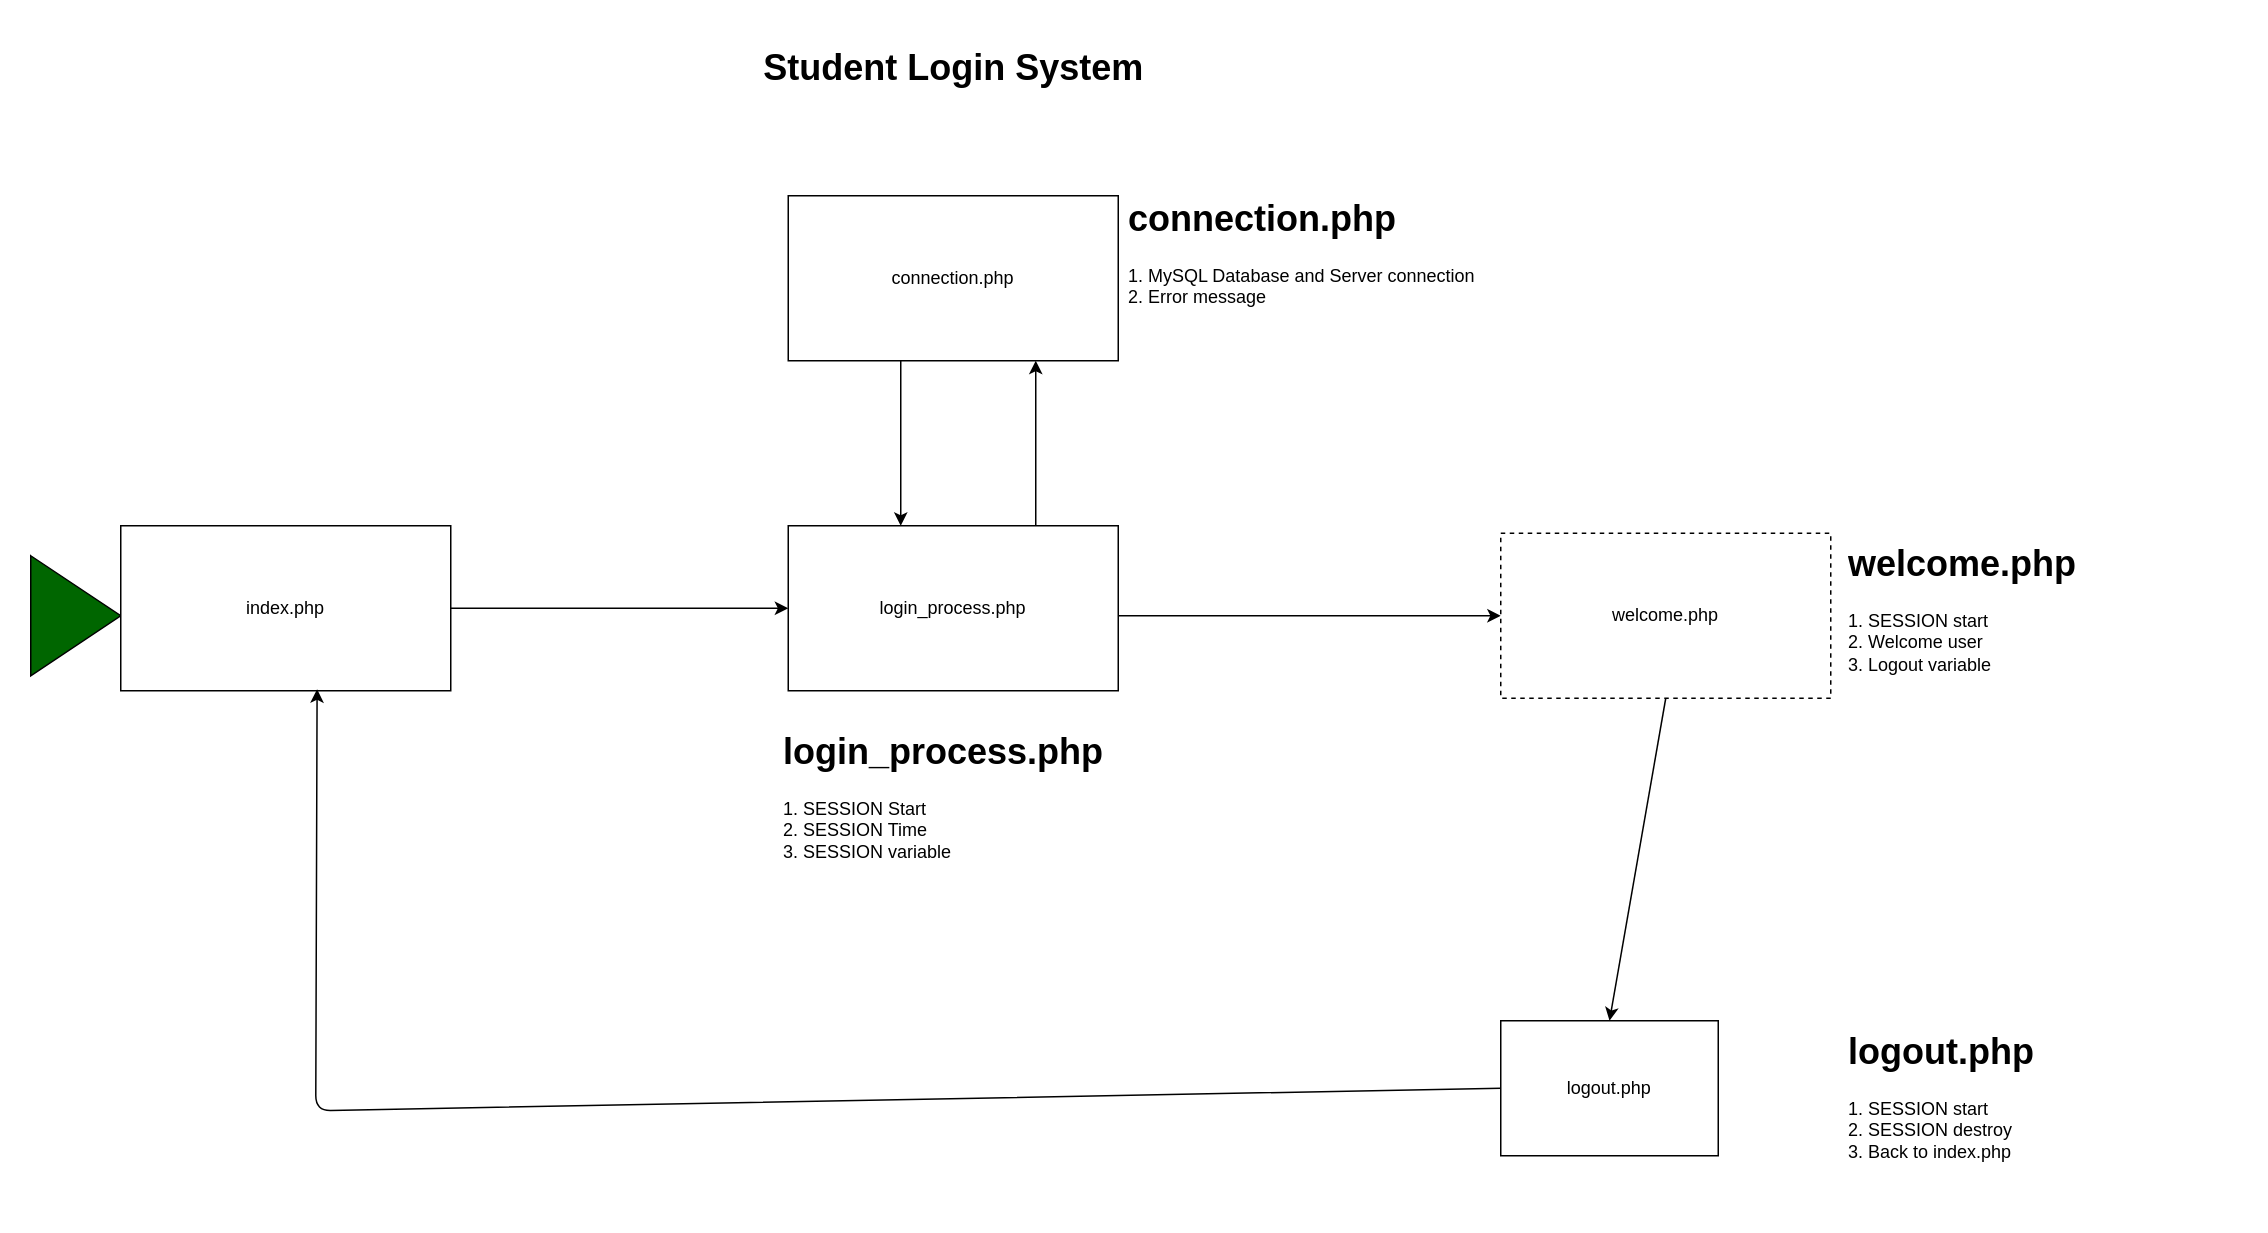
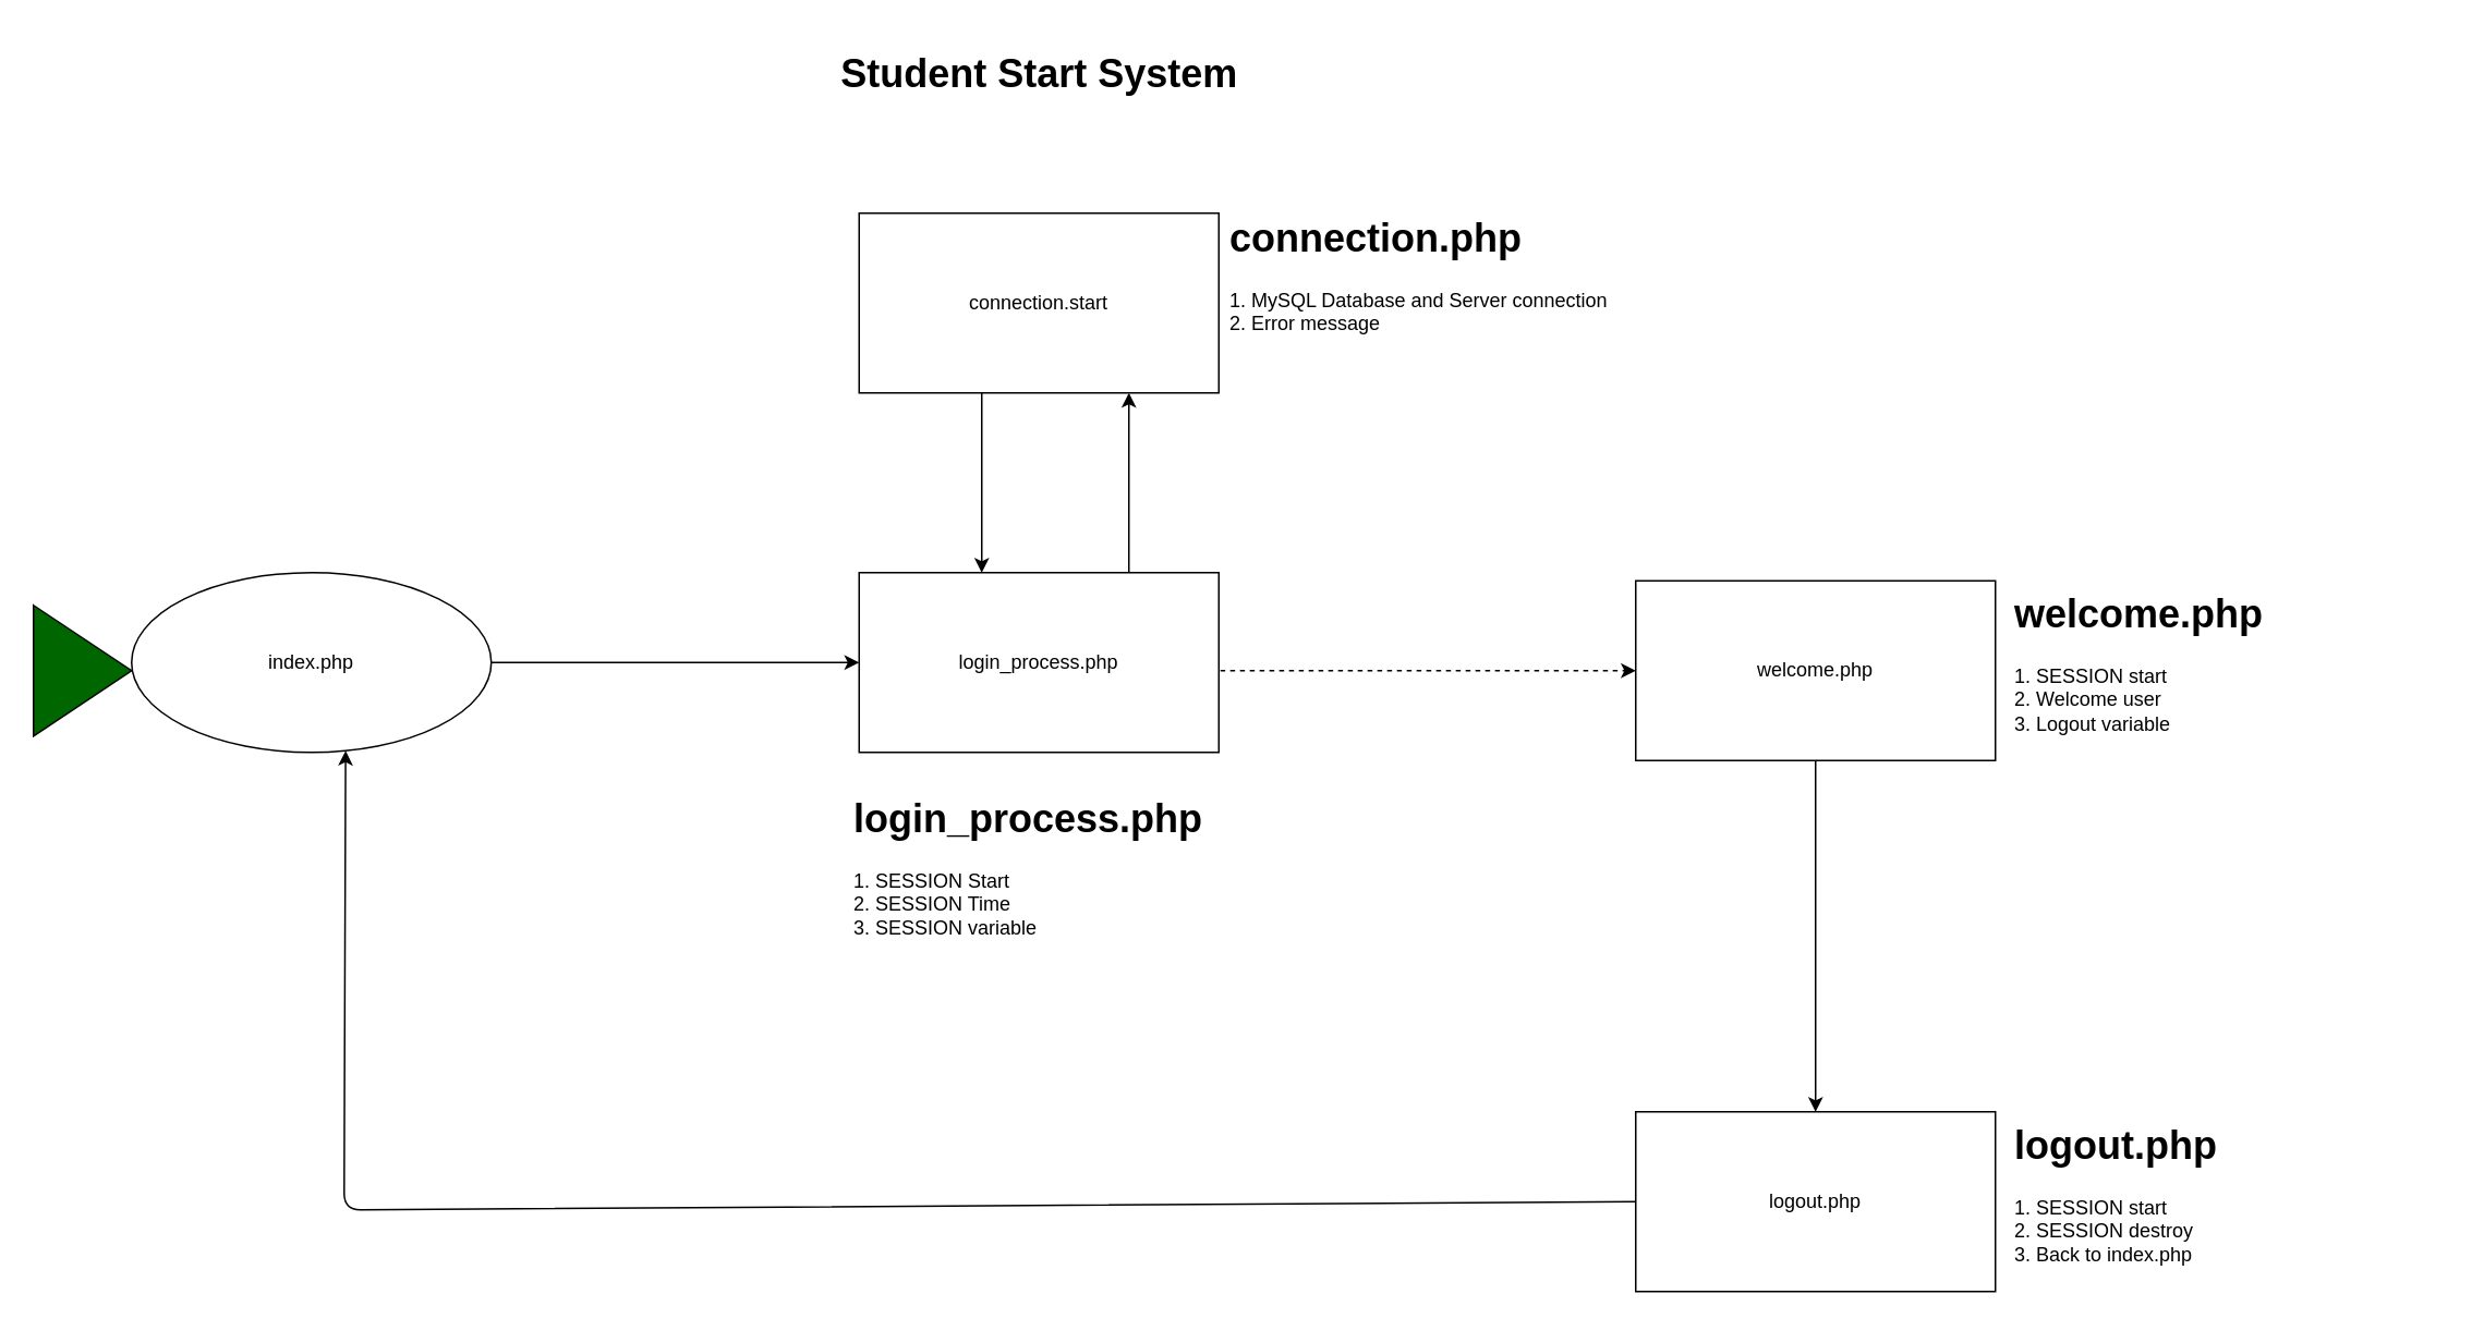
  <mxCell id="0" />
  <mxCell id="1" parent="0" />
  <mxCell id="2" value="" style="triangle;whiteSpace=wrap;html=1;fillColor=#006600;" vertex="1" parent="1"><mxGeometry x="20" y="370" width="60" height="80" as="geometry" /></mxCell>
- <mxCell id="3" value="index.php" style="rounded=0;whiteSpace=wrap;html=1;" vertex="1" parent="1"><mxGeometry x="80" y="350" width="220" height="110" as="geometry" /></mxCell>
+ <mxCell id="3" value="index.php" style="ellipse;whiteSpace=wrap;html=1;" vertex="1" parent="1"><mxGeometry x="80" y="350" width="220" height="110" as="geometry" /></mxCell>
  <mxCell id="4" style="edgeStyle=none;html=1;exitX=0.5;exitY=0;exitDx=0;exitDy=0;" edge="1" parent="1"><mxGeometry relative="1" as="geometry"><mxPoint x="690" y="350" as="sourcePoint" /><mxPoint x="690" y="240" as="targetPoint" /></mxGeometry></mxCell>
- <mxCell id="5" style="edgeStyle=none;html=1;exitX=0.977;exitY=0.545;exitDx=0;exitDy=0;entryX=0;entryY=0.5;entryDx=0;entryDy=0;exitPerimeter=0;" edge="1" parent="1" source="6" target="10"><mxGeometry relative="1" as="geometry" /></mxCell>
+ <mxCell id="5" style="edgeStyle=none;html=1;exitX=0.977;exitY=0.545;exitDx=0;exitDy=0;entryX=0;entryY=0.5;entryDx=0;entryDy=0;exitPerimeter=0;dashed=1;" edge="1" parent="1" source="6" target="10"><mxGeometry relative="1" as="geometry" /></mxCell>
  <mxCell id="6" value="login_process.php" style="rounded=0;whiteSpace=wrap;html=1;" vertex="1" parent="1"><mxGeometry x="525" y="350" width="220" height="110" as="geometry" /></mxCell>
  <mxCell id="7" style="html=1;exitX=0.25;exitY=1;exitDx=0;exitDy=0;entryX=0.25;entryY=0;entryDx=0;entryDy=0;" edge="1" parent="1"><mxGeometry relative="1" as="geometry"><mxPoint x="600" y="240" as="sourcePoint" /><mxPoint x="600" y="350" as="targetPoint" /></mxGeometry></mxCell>
- <mxCell id="8" value="connection.php" style="rounded=0;whiteSpace=wrap;html=1;" vertex="1" parent="1"><mxGeometry x="525" y="130" width="220" height="110" as="geometry" /></mxCell>
+ <mxCell id="8" value="connection.start" style="rounded=0;whiteSpace=wrap;html=1;" vertex="1" parent="1"><mxGeometry x="525" y="130" width="220" height="110" as="geometry" /></mxCell>
  <mxCell id="9" style="edgeStyle=none;html=1;exitX=0.5;exitY=1;exitDx=0;exitDy=0;entryX=0.5;entryY=0;entryDx=0;entryDy=0;" edge="1" parent="1" source="10" target="11"><mxGeometry relative="1" as="geometry" /></mxCell>
- <mxCell id="10" value="welcome.php" style="rounded=0;whiteSpace=wrap;html=1;dashed=1;" vertex="1" parent="1"><mxGeometry x="1000" y="355" width="220" height="110" as="geometry" /></mxCell>
- <mxCell id="11" value="logout.php" style="rounded=0;whiteSpace=wrap;html=1;" vertex="1" parent="1"><mxGeometry x="1000" y="680" width="145" height="90" as="geometry" /></mxCell>
+ <mxCell id="10" value="welcome.php" style="rounded=0;whiteSpace=wrap;html=1;" vertex="1" parent="1"><mxGeometry x="1000" y="355" width="220" height="110" as="geometry" /></mxCell>
+ <mxCell id="11" value="logout.php" style="rounded=0;whiteSpace=wrap;html=1;" vertex="1" parent="1"><mxGeometry x="1000" y="680" width="220" height="110" as="geometry" /></mxCell>
  <mxCell id="12" value="" style="endArrow=classic;html=1;exitX=1;exitY=0.5;exitDx=0;exitDy=0;entryX=0;entryY=0.5;entryDx=0;entryDy=0;" edge="1" parent="1" source="3" target="6"><mxGeometry width="50" height="50" relative="1" as="geometry"><mxPoint x="610" y="460" as="sourcePoint" /><mxPoint x="520" y="410" as="targetPoint" /></mxGeometry></mxCell>
  <mxCell id="13" style="edgeStyle=none;html=1;exitX=0;exitY=0.5;exitDx=0;exitDy=0;entryX=0.595;entryY=0.991;entryDx=0;entryDy=0;entryPerimeter=0;" edge="1" parent="1" source="11" target="3"><mxGeometry relative="1" as="geometry"><Array as="points"><mxPoint y="740" x="210" /></Array></mxGeometry></mxCell>
  <mxCell id="14" value="&lt;h1 style=&quot;margin-top: 0px;&quot;&gt;connection.php&lt;/h1&gt;&lt;div&gt;1. MySQL Database and Server connection&lt;/div&gt;&lt;div&gt;2. Error message&lt;/div&gt;" style="text;html=1;whiteSpace=wrap;overflow=hidden;rounded=0;" vertex="1" parent="1"><mxGeometry x="750" y="125" width="260" height="120" as="geometry" /></mxCell>
  <mxCell id="15" value="&lt;h1 style=&quot;margin-top: 0px;&quot;&gt;welcome.php&lt;/h1&gt;&lt;div&gt;1. SESSION start&lt;/div&gt;&lt;div&gt;2. Welcome user&lt;/div&gt;&lt;div&gt;3. Logout variable&lt;/div&gt;" style="text;html=1;whiteSpace=wrap;overflow=hidden;rounded=0;" vertex="1" parent="1"><mxGeometry x="1230" y="355" width="260" height="120" as="geometry" /></mxCell>
  <mxCell id="16" value="&lt;h1 style=&quot;margin-top: 0px;&quot;&gt;logout.php&lt;/h1&gt;&lt;div&gt;1. SESSION start&lt;/div&gt;&lt;div&gt;2. SESSION destroy&lt;/div&gt;&lt;div&gt;3. Back to index.php&lt;/div&gt;" style="text;html=1;whiteSpace=wrap;overflow=hidden;rounded=0;" vertex="1" parent="1"><mxGeometry x="1230" y="680" width="260" height="120" as="geometry" /></mxCell>
  <mxCell id="17" value="&lt;h1 style=&quot;margin-top: 0px;&quot;&gt;login_process.php&lt;/h1&gt;&lt;div&gt;1. SESSION Start&lt;/div&gt;&lt;div&gt;2. SESSION Time&lt;/div&gt;&lt;div&gt;3. SESSION variable&lt;/div&gt;" style="text;html=1;whiteSpace=wrap;overflow=hidden;rounded=0;" vertex="1" parent="1"><mxGeometry x="520" y="480" width="260" height="120" as="geometry" /></mxCell>
- <mxCell id="18" value="&lt;font style=&quot;font-size: 24px;&quot;&gt;&lt;b&gt;Student Login System&lt;/b&gt;&lt;/font&gt;" style="text;html=1;align=center;verticalAlign=middle;whiteSpace=wrap;rounded=0;" vertex="1" parent="1"><mxGeometry x="488" y="20" width="295" height="50" as="geometry" /></mxCell>
+ <mxCell id="18" value="&lt;font style=&quot;font-size: 24px;&quot;&gt;&lt;b&gt;Student Start System&lt;/b&gt;&lt;/font&gt;" style="text;html=1;align=center;verticalAlign=middle;whiteSpace=wrap;rounded=0;" vertex="1" parent="1"><mxGeometry x="488" y="20" width="295" height="50" as="geometry" /></mxCell>
